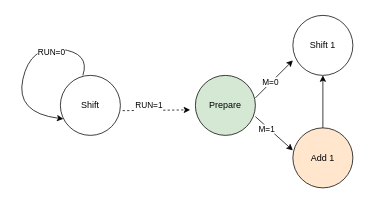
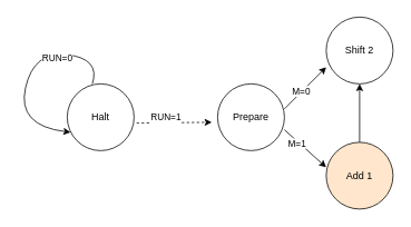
  <mxCell id="0" />
  <mxCell id="1" parent="0" />
- <mxCell id="2" value="Shift" style="ellipse;whiteSpace=wrap;html=1;aspect=fixed;" vertex="1" parent="1"><mxGeometry x="80" y="100" width="80" height="80" as="geometry" /></mxCell>
- <mxCell id="3" value="Prepare" style="ellipse;whiteSpace=wrap;html=1;aspect=fixed;fillColor=#d5e8d4;" vertex="1" parent="1"><mxGeometry x="260" y="100" width="80" height="80" as="geometry" /></mxCell>
+ <mxCell id="2" value="Halt" style="ellipse;whiteSpace=wrap;html=1;aspect=fixed;" vertex="1" parent="1"><mxGeometry x="80" y="100" width="80" height="80" as="geometry" /></mxCell>
+ <mxCell id="3" value="Prepare" style="ellipse;whiteSpace=wrap;html=1;aspect=fixed;" vertex="1" parent="1"><mxGeometry x="260" y="100" width="80" height="80" as="geometry" /></mxCell>
  <mxCell id="4" value="" style="curved=1;endArrow=classic;html=1;rounded=0;entryX=0.05;entryY=0.725;entryDx=0;entryDy=0;entryPerimeter=0;" edge="1" parent="1" target="2"><mxGeometry width="50" height="50" relative="1" as="geometry"><mxPoint x="110" y="100" as="sourcePoint" /><mxPoint x="30" y="120" as="targetPoint" /><Array as="points"><mxPoint x="120" y="70" /><mxPoint x="40" y="60" /><mxPoint y="150" x="20" /></Array></mxGeometry></mxCell>
  <mxCell id="5" value="&lt;div&gt;RUN=0&lt;/div&gt;" style="edgeLabel;html=1;align=center;verticalAlign=middle;resizable=0;points=[];" vertex="1" connectable="0" parent="4"><mxGeometry x="-0.372" y="5" relative="1" as="geometry"><mxPoint as="offset" /></mxGeometry></mxCell>
  <mxCell id="6" value="" style="endArrow=classic;html=1;rounded=0;exitX=1.038;exitY=0.588;exitDx=0;exitDy=0;exitPerimeter=0;entryX=-0.087;entryY=0.575;entryDx=0;entryDy=0;entryPerimeter=0;dashed=1;" edge="1" parent="1" source="2" target="3"><mxGeometry width="50" height="50" relative="1" as="geometry"><mxPoint x="300" y="70" as="sourcePoint" /><mxPoint x="350" y="20" as="targetPoint" /></mxGeometry></mxCell>
  <mxCell id="7" value="&lt;div&gt;RUN=1&lt;/div&gt;&lt;div&gt;&lt;br&gt;&lt;/div&gt;" style="edgeLabel;html=1;align=center;verticalAlign=middle;resizable=0;points=[];" vertex="1" connectable="0" parent="6"><mxGeometry x="-0.245" relative="1" as="geometry"><mxPoint as="offset" /></mxGeometry></mxCell>
- <mxCell id="8" value="Shift 1" style="ellipse;whiteSpace=wrap;html=1;aspect=fixed;" vertex="1" parent="1"><mxGeometry x="390" y="20" width="80" height="80" as="geometry" /></mxCell>
+ <mxCell id="8" value="Shift 2" style="ellipse;whiteSpace=wrap;html=1;aspect=fixed;" vertex="1" parent="1"><mxGeometry x="390" y="20" width="80" height="80" as="geometry" /></mxCell>
  <mxCell id="9" value="Add 1" style="ellipse;whiteSpace=wrap;html=1;aspect=fixed;fillColor=#ffe6cc;" vertex="1" parent="1"><mxGeometry x="390" y="170" width="80" height="80" as="geometry" /></mxCell>
  <mxCell id="10" value="" style="endArrow=classic;html=1;rounded=0;" edge="1" parent="1"><mxGeometry width="50" height="50" relative="1" as="geometry"><mxPoint x="340" y="130" as="sourcePoint" /><mxPoint x="390" y="80" as="targetPoint" /></mxGeometry></mxCell>
  <mxCell id="11" value="M=0" style="edgeLabel;html=1;align=center;verticalAlign=middle;resizable=0;points=[];" vertex="1" connectable="0" parent="10"><mxGeometry x="-0.18" y="2" relative="1" as="geometry"><mxPoint as="offset" /></mxGeometry></mxCell>
  <mxCell id="12" value="" style="endArrow=classic;html=1;rounded=0;entryX=0;entryY=0.375;entryDx=0;entryDy=0;entryPerimeter=0;" edge="1" parent="1" target="9"><mxGeometry width="50" height="50" relative="1" as="geometry"><mxPoint x="340" y="155" as="sourcePoint" /><mxPoint x="390" y="105" as="targetPoint" /></mxGeometry></mxCell>
  <mxCell id="13" value="M=1" style="edgeLabel;html=1;align=center;verticalAlign=middle;resizable=0;points=[];" vertex="1" connectable="0" parent="12"><mxGeometry x="-0.352" y="-3" relative="1" as="geometry"><mxPoint as="offset" /></mxGeometry></mxCell>
  <mxCell id="14" value="" style="endArrow=classic;html=1;rounded=0;entryX=0.5;entryY=1;entryDx=0;entryDy=0;" edge="1" parent="1" target="8"><mxGeometry width="50" height="50" relative="1" as="geometry"><mxPoint x="430" y="170" as="sourcePoint" /><mxPoint x="480" y="120" as="targetPoint" /></mxGeometry></mxCell>
